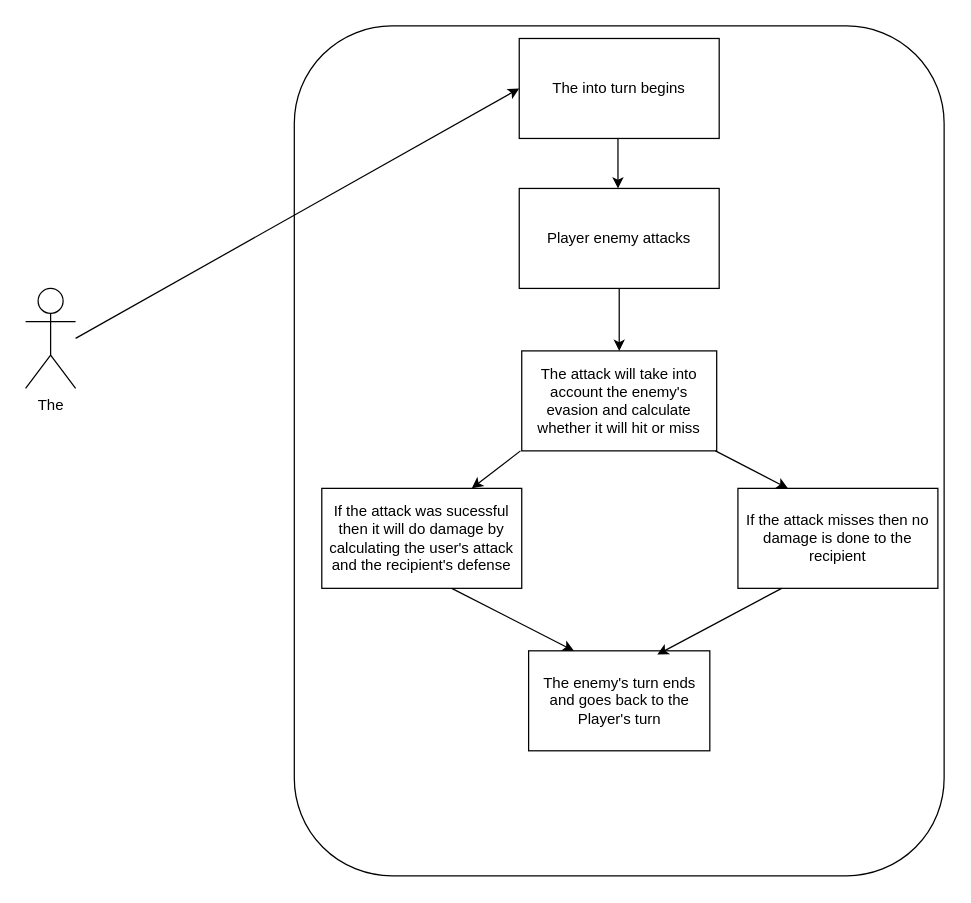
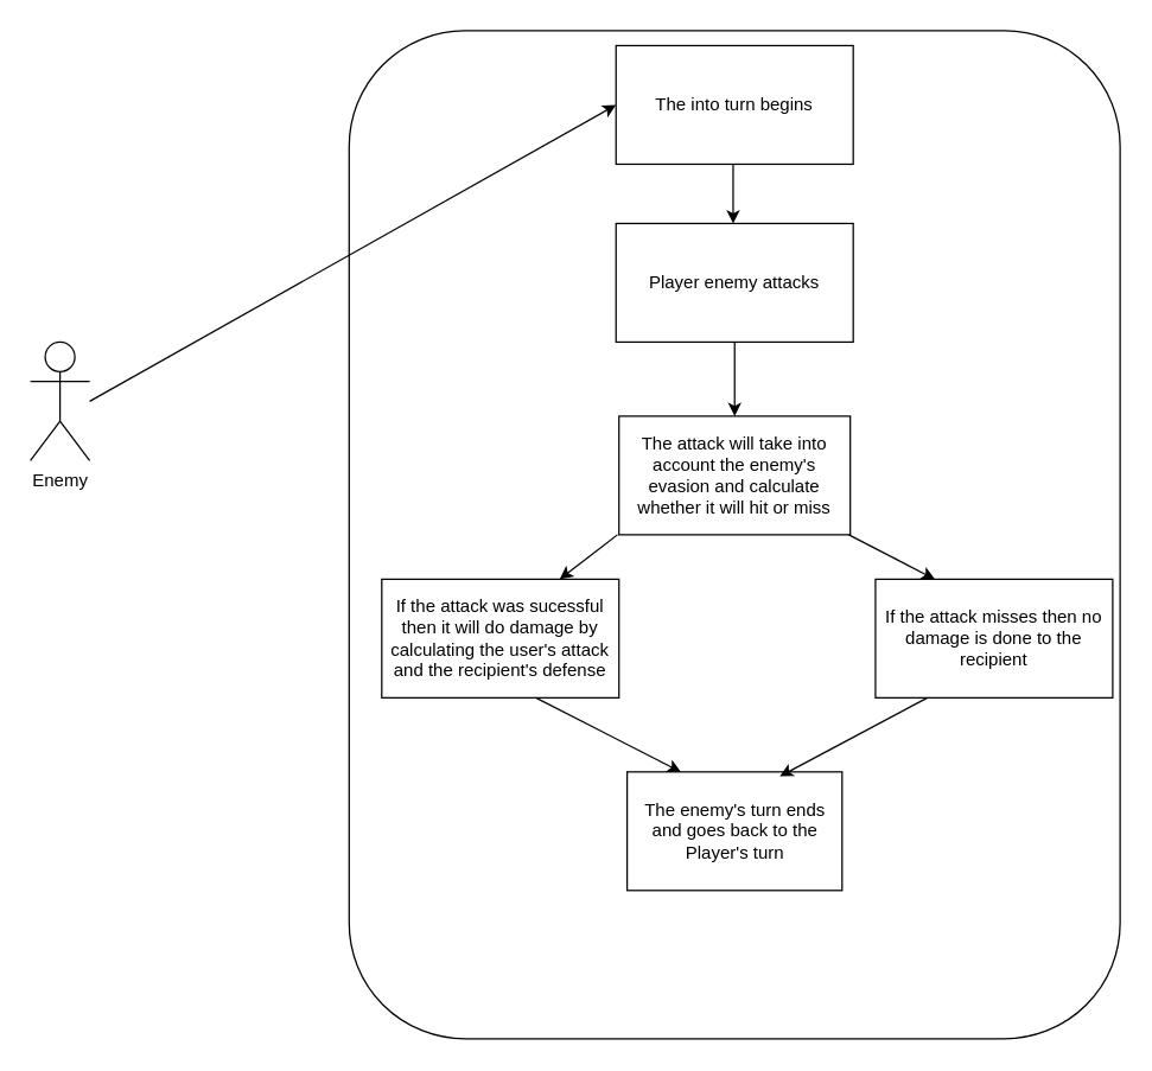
  <mxCell id="0" />
  <mxCell id="1" parent="0" />
  <mxCell id="2" value="" style="rounded=1;whiteSpace=wrap;html=1;" vertex="1" parent="1"><mxGeometry x="235" y="20" width="520" height="680" as="geometry" /></mxCell>
  <mxCell id="3" value="The into turn begins" style="rounded=0;whiteSpace=wrap;html=1;" parent="1" vertex="1"><mxGeometry x="415" y="30" width="160" height="80" as="geometry" /></mxCell>
  <mxCell id="4" value="Player enemy attacks" style="rounded=0;whiteSpace=wrap;html=1;" parent="1" vertex="1"><mxGeometry x="415" y="150" width="160" height="80" as="geometry" /></mxCell>
  <mxCell id="5" value="" style="endArrow=classic;html=1;rounded=0;" parent="1" edge="1"><mxGeometry width="50" height="50" relative="1" as="geometry"><mxPoint x="494" y="110" as="sourcePoint" /><mxPoint x="494" y="150" as="targetPoint" /></mxGeometry></mxCell>
  <mxCell id="6" value="" style="endArrow=classic;html=1;rounded=0;entryX=0.5;entryY=0;entryDx=0;entryDy=0;" parent="1" edge="1"><mxGeometry width="50" height="50" relative="1" as="geometry"><mxPoint x="495" y="230" as="sourcePoint" /><mxPoint x="495" y="280" as="targetPoint" /></mxGeometry></mxCell>
  <mxCell id="7" value="The attack will take into account the enemy's evasion and calculate whether it will hit or miss" style="rounded=0;whiteSpace=wrap;html=1;" parent="1" vertex="1"><mxGeometry x="417" y="280" width="156" height="80" as="geometry" /></mxCell>
  <mxCell id="8" value="If the attack was sucessful then it will do damage by calculating the user's attack and the recipient's defense" style="rounded=0;whiteSpace=wrap;html=1;" parent="1" vertex="1"><mxGeometry x="257" y="390" width="160" height="80" as="geometry" /></mxCell>
  <mxCell id="9" value="If the attack misses then no damage is done to the recipient" style="rounded=0;whiteSpace=wrap;html=1;" parent="1" vertex="1"><mxGeometry x="590" y="390" width="160" height="80" as="geometry" /></mxCell>
  <mxCell id="10" value="" style="endArrow=classic;html=1;rounded=0;entryX=0.25;entryY=0;entryDx=0;entryDy=0;" parent="1" target="9" edge="1"><mxGeometry width="50" height="50" relative="1" as="geometry"><mxPoint x="572" y="360" as="sourcePoint" /><mxPoint x="622" y="310" as="targetPoint" /></mxGeometry></mxCell>
  <mxCell id="11" value="" style="endArrow=classic;html=1;rounded=0;entryX=0.75;entryY=0;entryDx=0;entryDy=0;" parent="1" target="8" edge="1"><mxGeometry width="50" height="50" relative="1" as="geometry"><mxPoint x="416" y="360" as="sourcePoint" /><mxPoint x="466" y="310" as="targetPoint" /></mxGeometry></mxCell>
  <mxCell id="12" value="The enemy's turn ends and goes back to the Player's turn" style="rounded=0;whiteSpace=wrap;html=1;" parent="1" vertex="1"><mxGeometry x="422.5" y="520" width="145" height="80" as="geometry" /></mxCell>
  <mxCell id="13" value="" style="endArrow=classic;html=1;rounded=0;entryX=0.25;entryY=0;entryDx=0;entryDy=0;" parent="1" target="12" edge="1"><mxGeometry width="50" height="50" relative="1" as="geometry"><mxPoint x="361" y="470" as="sourcePoint" /><mxPoint x="361" y="520" as="targetPoint" /></mxGeometry></mxCell>
  <mxCell id="14" value="" style="endArrow=classic;html=1;rounded=0;entryX=0.71;entryY=0.038;entryDx=0;entryDy=0;entryPerimeter=0;" parent="1" target="12" edge="1"><mxGeometry width="50" height="50" relative="1" as="geometry"><mxPoint x="625" y="470" as="sourcePoint" /><mxPoint x="571" y="520" as="targetPoint" /></mxGeometry></mxCell>
- <mxCell id="15" value="The" style="shape=umlActor;verticalLabelPosition=bottom;verticalAlign=top;html=1;outlineConnect=0;" vertex="1" parent="1"><mxGeometry x="20" y="230" width="40" height="80" as="geometry" /></mxCell>
+ <mxCell id="15" value="Enemy" style="shape=umlActor;verticalLabelPosition=bottom;verticalAlign=top;html=1;outlineConnect=0;" vertex="1" parent="1"><mxGeometry x="20" y="230" width="40" height="80" as="geometry" /></mxCell>
  <mxCell id="16" value="" style="endArrow=classic;html=1;rounded=0;entryX=0;entryY=0.5;entryDx=0;entryDy=0;" edge="1" parent="1" target="3"><mxGeometry width="50" height="50" relative="1" as="geometry"><mxPoint x="60" y="270" as="sourcePoint" /><mxPoint x="110" y="220" as="targetPoint" /></mxGeometry></mxCell>
